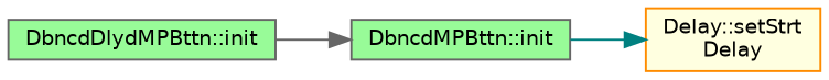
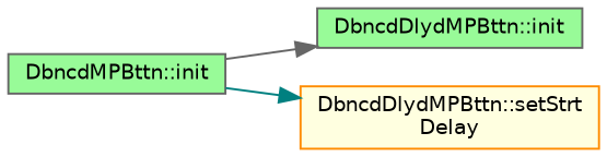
  digraph {
    rankdir=LR
    node [color=gray40 fillcolor=palegreen fontname=Helvetica fontsize=10 shape=box style=filled]
    edge [arrowhead=normal fontname=Helvetica fontsize=10 labelfontname=Helvetica labelfontsize=10 style=solid]
    n1 [fontcolor=black height=0.2 label="DbncdDlydMPBttn::init" width=0.4]
    n2 [height=0.2 label="DbncdMPBttn::init" width=0.4]
-   n3 [color=darkorange fillcolor=lightyellow height=0.2 label="Delay::setStrt\lDelay" width=0.4]
-   n1 -> n2 [color=gray40]
+   n3 [color=darkorange fillcolor=lightyellow height=0.2 label="DbncdDlydMPBttn::setStrt\lDelay" width=0.4]
+   n2 -> n1 [color=gray40]
    n2 -> n3 [color=teal]
  }
